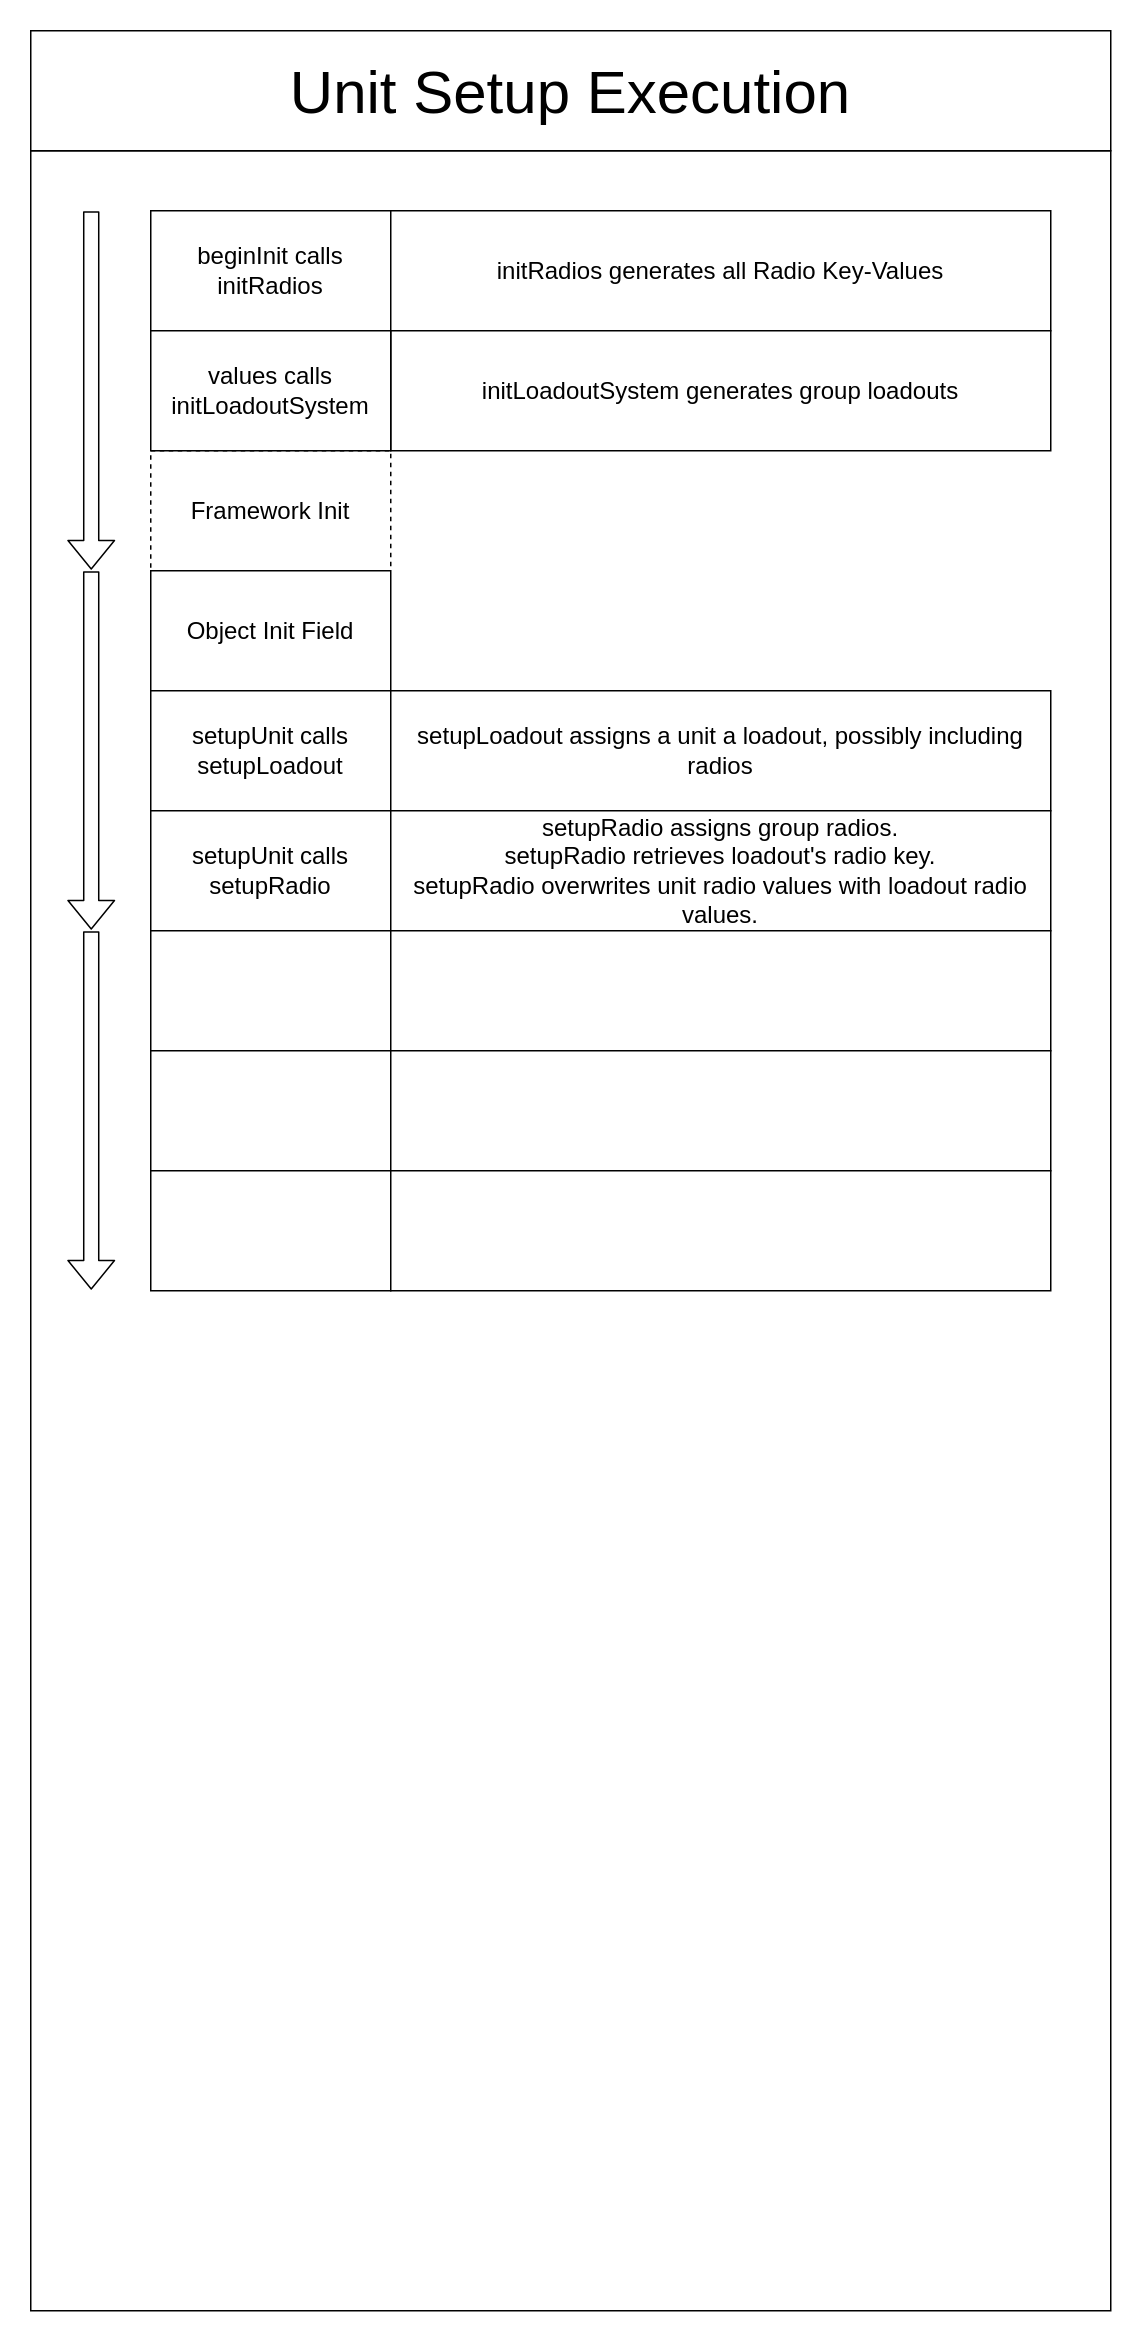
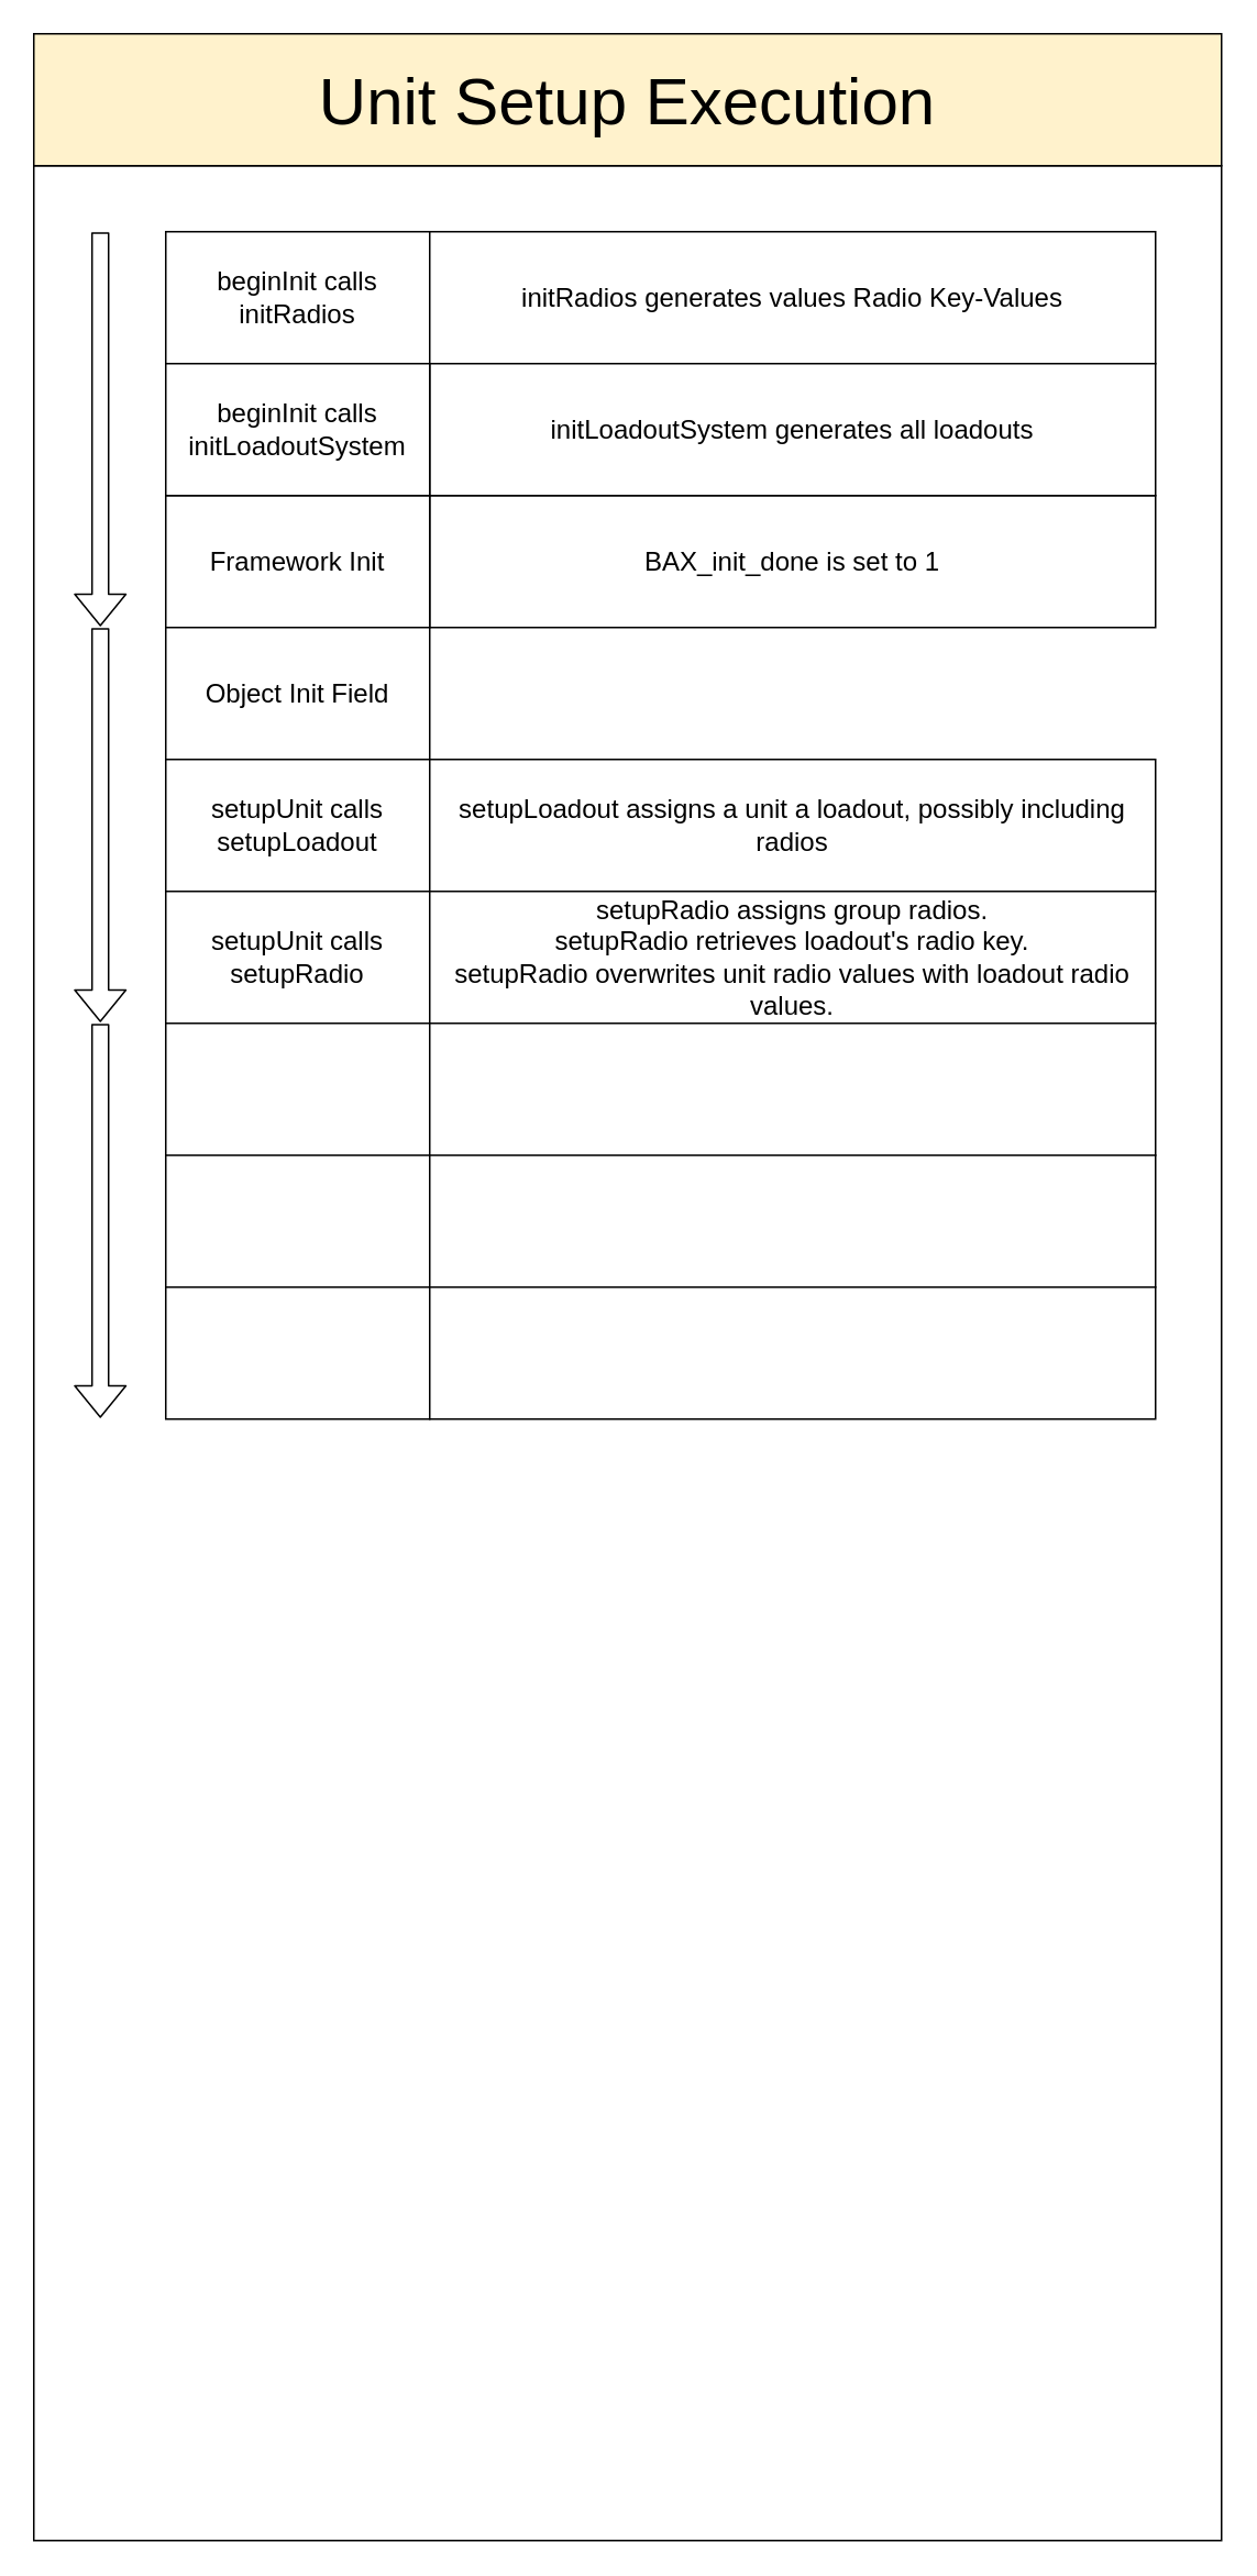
  <mxCell id="0" />
  <mxCell id="1" parent="0" />
- <mxCell id="2" value="Unit Setup Execution" style="rounded=0;whiteSpace=wrap;html=1;fontSize=40;" parent="1" vertex="1"><mxGeometry x="20" y="20" width="720" height="80" as="geometry" /></mxCell>
+ <mxCell id="2" value="Unit Setup Execution" style="rounded=0;whiteSpace=wrap;html=1;fontSize=40;fillColor=#fff2cc;" parent="1" vertex="1"><mxGeometry x="20" y="20" width="720" height="80" as="geometry" /></mxCell>
  <mxCell id="3" value="" style="rounded=0;whiteSpace=wrap;html=1;fontSize=16;fillColor=none;" parent="1" vertex="1"><mxGeometry x="20" y="100" width="720" height="1440" as="geometry" /></mxCell>
+ <mxCell id="4" value="BAX_init_done is set to 1" style="rounded=0;whiteSpace=wrap;html=1;fontSize=16;fillColor=default;strokeColor=default;" parent="1" vertex="1"><mxGeometry x="260" y="300" width="440" height="80" as="geometry" /></mxCell>
  <mxCell id="5" value="" style="shape=flexArrow;endArrow=classic;html=1;fontSize=16;exitX=0.056;exitY=0.028;exitDx=0;exitDy=0;exitPerimeter=0;entryX=0.056;entryY=0.194;entryDx=0;entryDy=0;entryPerimeter=0;" parent="1" source="3" target="3" edge="1"><mxGeometry width="50" height="50" relative="1" as="geometry"><mxPoint x="360" y="470" as="sourcePoint" /><mxPoint x="410" y="420" as="targetPoint" /></mxGeometry></mxCell>
- <mxCell id="6" value="Framework Init" style="rounded=0;whiteSpace=wrap;html=1;fontSize=16;fillColor=default;strokeColor=default;dashed=1;" parent="1" vertex="1"><mxGeometry x="100" y="300" width="160" height="80" as="geometry" /></mxCell>
+ <mxCell id="6" value="Framework Init" style="rounded=0;whiteSpace=wrap;html=1;fontSize=16;fillColor=default;strokeColor=default;" parent="1" vertex="1"><mxGeometry x="100" y="300" width="160" height="80" as="geometry" /></mxCell>
  <mxCell id="7" value="Object Init Field" style="rounded=0;whiteSpace=wrap;html=1;fontSize=16;fillColor=default;strokeColor=default;" parent="1" vertex="1"><mxGeometry x="100" y="380" width="160" height="80" as="geometry" /></mxCell>
  <mxCell id="8" value="beginInit calls initRadios" style="rounded=0;whiteSpace=wrap;html=1;fontSize=16;fillColor=default;strokeColor=default;" vertex="1" parent="1"><mxGeometry x="100" y="140" width="160" height="80" as="geometry" /></mxCell>
- <mxCell id="9" value="initRadios generates all Radio Key-Values" style="rounded=0;whiteSpace=wrap;html=1;fontSize=16;fillColor=default;strokeColor=default;" vertex="1" parent="1"><mxGeometry x="260" y="140" width="440" height="80" as="geometry" /></mxCell>
- <mxCell id="10" value="initLoadoutSystem generates group loadouts" style="rounded=0;whiteSpace=wrap;html=1;fontSize=16;fillColor=default;strokeColor=default;" vertex="1" parent="1"><mxGeometry x="260" y="220" width="440" height="80" as="geometry" /></mxCell>
+ <mxCell id="9" value="initRadios generates values Radio Key-Values" style="rounded=0;whiteSpace=wrap;html=1;fontSize=16;fillColor=default;strokeColor=default;" vertex="1" parent="1"><mxGeometry x="260" y="140" width="440" height="80" as="geometry" /></mxCell>
+ <mxCell id="10" value="initLoadoutSystem generates all loadouts" style="rounded=0;whiteSpace=wrap;html=1;fontSize=16;fillColor=default;strokeColor=default;" vertex="1" parent="1"><mxGeometry x="260" y="220" width="440" height="80" as="geometry" /></mxCell>
  <mxCell id="11" value="" style="shape=flexArrow;endArrow=classic;html=1;fontSize=16;exitX=0.056;exitY=0.028;exitDx=0;exitDy=0;exitPerimeter=0;entryX=0.056;entryY=0.194;entryDx=0;entryDy=0;entryPerimeter=0;" edge="1" parent="1"><mxGeometry width="50" height="50" relative="1" as="geometry"><mxPoint x="60.32" y="380.32" as="sourcePoint" /><mxPoint x="60.32" y="619.36" as="targetPoint" /></mxGeometry></mxCell>
- <mxCell id="12" value="values calls initLoadoutSystem" style="rounded=0;whiteSpace=wrap;html=1;fontSize=16;fillColor=default;strokeColor=default;" vertex="1" parent="1"><mxGeometry x="100" y="220" width="160" height="80" as="geometry" /></mxCell>
+ <mxCell id="12" value="beginInit calls initLoadoutSystem" style="rounded=0;whiteSpace=wrap;html=1;fontSize=16;fillColor=default;strokeColor=default;" vertex="1" parent="1"><mxGeometry x="100" y="220" width="160" height="80" as="geometry" /></mxCell>
  <mxCell id="13" value="setupUnit calls setupLoadout" style="rounded=0;whiteSpace=wrap;html=1;fontSize=16;fillColor=default;strokeColor=default;" vertex="1" parent="1"><mxGeometry x="100" y="460" width="160" height="80" as="geometry" /></mxCell>
  <mxCell id="14" value="setupLoadout assigns a unit a loadout, possibly including radios" style="rounded=0;whiteSpace=wrap;html=1;fontSize=16;fillColor=default;strokeColor=default;" vertex="1" parent="1"><mxGeometry x="260" y="460" width="440" height="80" as="geometry" /></mxCell>
  <mxCell id="15" value="setupUnit calls setupRadio" style="rounded=0;whiteSpace=wrap;html=1;fontSize=16;fillColor=default;strokeColor=default;" vertex="1" parent="1"><mxGeometry x="100" y="540" width="160" height="80" as="geometry" /></mxCell>
  <mxCell id="16" value="setupRadio assigns group radios.&lt;br&gt;setupRadio retrieves loadout's radio key.&lt;br&gt;setupRadio overwrites unit radio values with loadout radio values." style="rounded=0;whiteSpace=wrap;html=1;fontSize=16;fillColor=default;strokeColor=default;" vertex="1" parent="1"><mxGeometry x="260" y="540" width="440" height="80" as="geometry" /></mxCell>
  <mxCell id="17" value="" style="rounded=0;whiteSpace=wrap;html=1;fontSize=16;fillColor=default;strokeColor=default;" vertex="1" parent="1"><mxGeometry x="100" y="620" width="160" height="80" as="geometry" /></mxCell>
  <mxCell id="18" value="" style="rounded=0;whiteSpace=wrap;html=1;fontSize=16;fillColor=default;strokeColor=default;" vertex="1" parent="1"><mxGeometry x="260" y="620" width="440" height="80" as="geometry" /></mxCell>
  <mxCell id="19" value="" style="shape=flexArrow;endArrow=classic;html=1;fontSize=16;exitX=0.056;exitY=0.028;exitDx=0;exitDy=0;exitPerimeter=0;entryX=0.056;entryY=0.194;entryDx=0;entryDy=0;entryPerimeter=0;" edge="1" parent="1"><mxGeometry width="50" height="50" relative="1" as="geometry"><mxPoint x="60.32" y="620.32" as="sourcePoint" /><mxPoint x="60.32" y="859.36" as="targetPoint" /></mxGeometry></mxCell>
  <mxCell id="20" value="" style="rounded=0;whiteSpace=wrap;html=1;fontSize=16;fillColor=default;strokeColor=default;" vertex="1" parent="1"><mxGeometry x="100" y="700" width="160" height="80" as="geometry" /></mxCell>
  <mxCell id="21" value="" style="rounded=0;whiteSpace=wrap;html=1;fontSize=16;fillColor=default;strokeColor=default;" vertex="1" parent="1"><mxGeometry x="260" y="700" width="440" height="80" as="geometry" /></mxCell>
  <mxCell id="22" value="" style="rounded=0;whiteSpace=wrap;html=1;fontSize=16;fillColor=default;strokeColor=default;" vertex="1" parent="1"><mxGeometry x="100" y="780" width="160" height="80" as="geometry" /></mxCell>
  <mxCell id="23" value="" style="rounded=0;whiteSpace=wrap;html=1;fontSize=16;fillColor=default;strokeColor=default;" vertex="1" parent="1"><mxGeometry x="260" y="780" width="440" height="80" as="geometry" /></mxCell>
